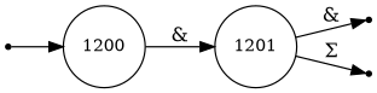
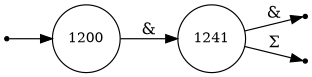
  digraph {
    rankdir=LR
    node [color=black fontsize=12 shape=point]
    n1 [label=1200 shape=circle]
-   n2 [label=1201 shape=circle]
+   n2 [label=1241 shape=circle]
    n3 [label=1201]
    n4 [label=1201]
    n5 [label=1201]
    n1 -> n2 [label="&"]
    n2 -> n3 [label="&"]
    n2 -> n4 [label="Σ"]
    n5 -> n1
  }
